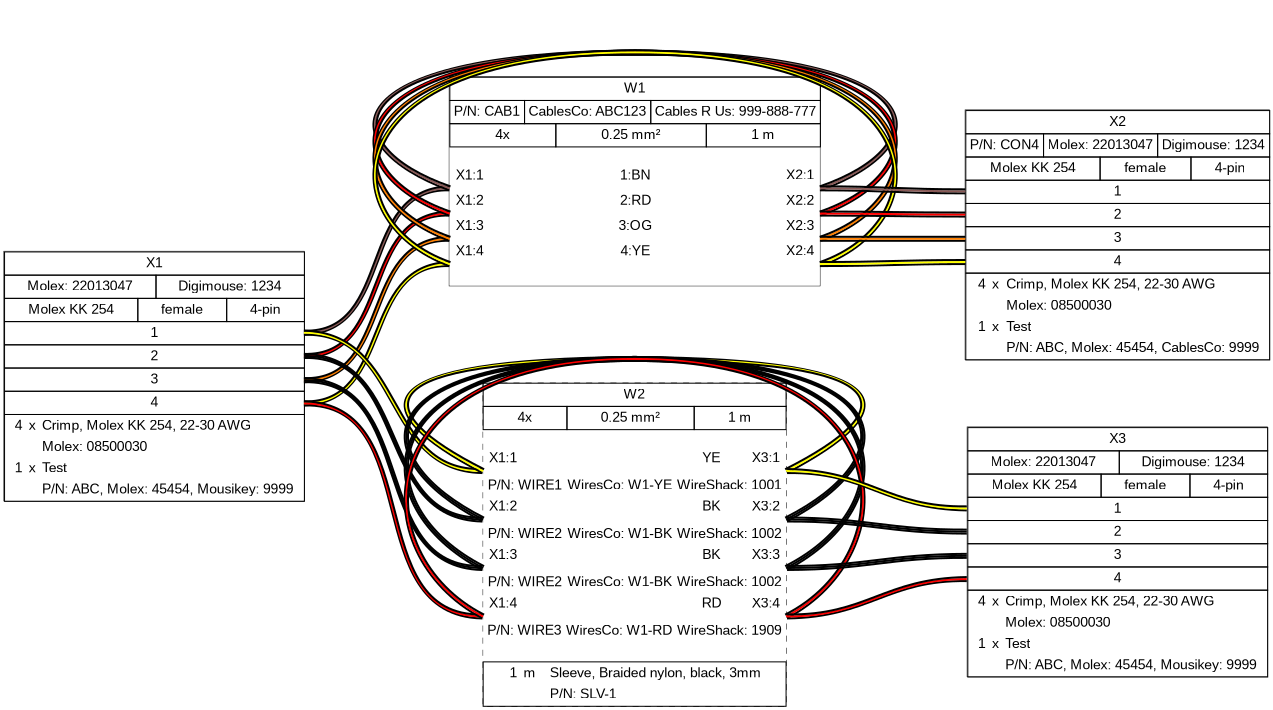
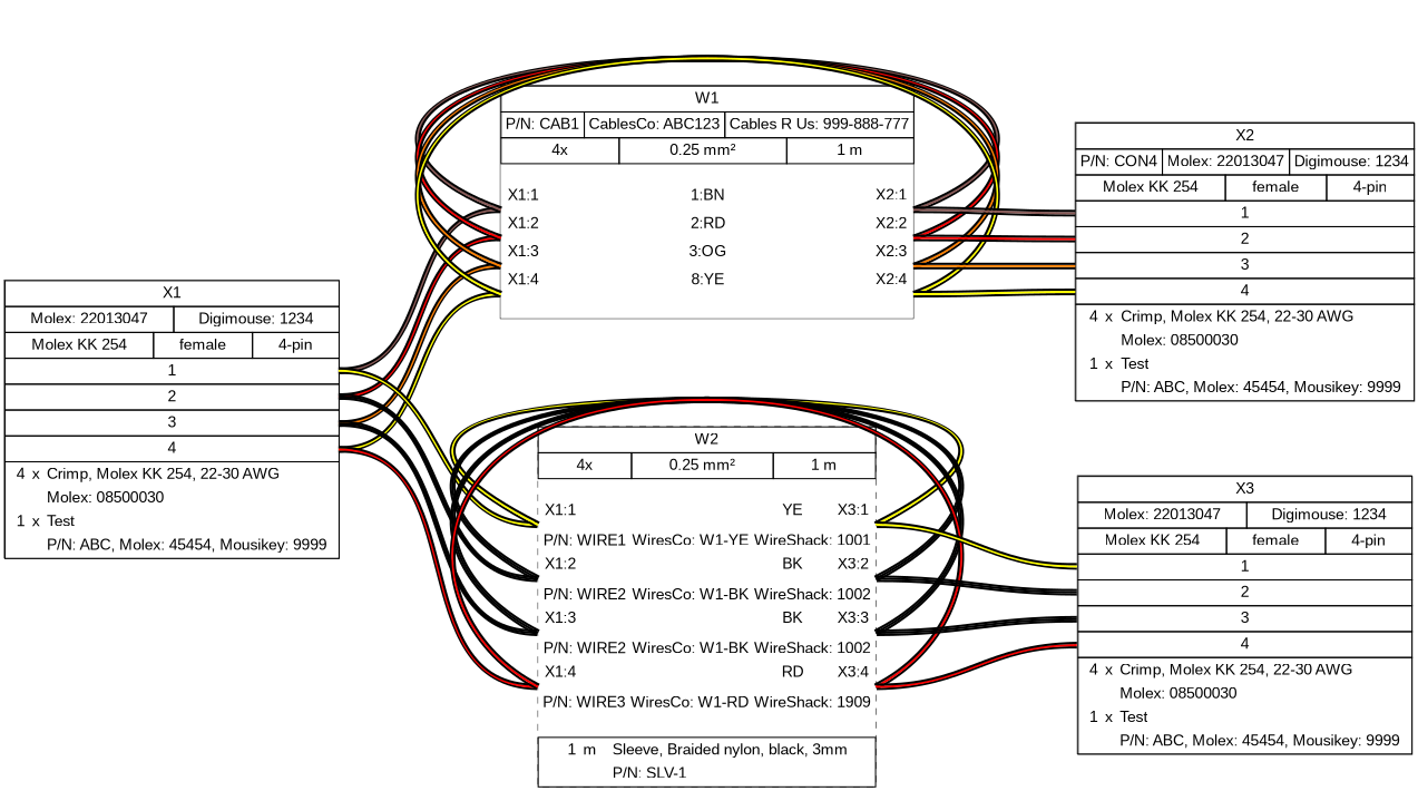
  graph {
    bgcolor="#FFFFFF"
    fontname=arial
    nodesep=0.33
    rankdir=LR
    ranksep=2
    node [fillcolor="#FFFFFF" fontname=arial margin=0 shape=box style=filled]
    edge [color="#000000:#FF0000:#000000" fontname=arial headport="w1:w" style=bold tailport="w1:e"]
    n1 [height=0 label=< <table border="0" cellspacing="0" cellpadding="0" bgcolor="#FFFFFF">  <tr>   <td>    <table border="0" cellborder="1" cellpadding="3" cellspacing="0">     <tr>      <td>X1</td>     </tr>    </table>   </td>  </tr>  <tr>   <td>    <table border="0" cellborder="1" cellpadding="3" cellspacing="0">     <tr>      <td>Molex: 22013047</td>      <td>Digimouse: 1234</td>     </tr>    </table>   </td>  </tr>  <tr>   <td>    <table border="0" cellborder="1" cellpadding="3" cellspacing="0">     <tr>      <td>Molex KK 254</td>      <td>female</td>      <td>4-pin</td>     </tr>    </table>   </td>  </tr>  <tr>   <td>    <table border="0" cellborder="1" cellpadding="3" cellspacing="0">     <tr>            <td port="p1r">1</td>     </tr>     <tr>            <td port="p2r">2</td>     </tr>     <tr>            <td port="p3r">3</td>     </tr>     <tr>            <td port="p4r">4</td>     </tr>    </table>   </td>  </tr>  <tr>   <td>    <table border="1" cellborder="0" cellpadding="3" cellspacing="0">     <tr>      <td></td>      <td align="right">4</td>      <td align="left">x</td>      <td align="left">Crimp, Molex KK 254, 22-30 AWG</td>      <td align="left"></td>     </tr>     <tr>      <td colspan="3"></td>      <td align="left">Molex: 08500030</td>      <td></td>     </tr>     <tr>      <td></td>      <td align="right">1</td>      <td align="left">x</td>      <td align="left">Test</td>      <td align="left"></td>     </tr>     <tr>      <td colspan="3"></td>      <td align="left">P/N: ABC, Molex: 45454, Mousikey: 9999</td>      <td></td>     </tr>    </table>   </td>  </tr> </table> > width=0]
-   n2 [height=0 label=< <table border="0" cellspacing="0" cellpadding="0" bgcolor="#FFFFFF">  <tr>   <td>    <table border="0" cellborder="1" cellpadding="3" cellspacing="0">     <tr>      <td>W1</td>     </tr>    </table>   </td>  </tr>  <tr>   <td>    <table border="0" cellborder="1" cellpadding="3" cellspacing="0">     <tr>      <td>P/N: CAB1</td>      <td>CablesCo: ABC123</td>      <td>Cables R Us: 999-888-777</td>     </tr>    </table>   </td>  </tr>  <tr>   <td>    <table border="0" cellborder="1" cellpadding="3" cellspacing="0">     <tr>      <td>4x</td>      <td>0.25 mm²</td>      <td>1 m</td>     </tr>    </table>   </td>  </tr>  <tr>   <td>    <table border="0" cellborder="0" cellspacing="0">     <tr>      <td>&nbsp;</td>     </tr>     <tr>      <td align="left"> X1:1</td>      <td> </td>      <td>1:BN</td>      <td> </td>      <td align="right">X2:1 </td>     </tr>     <tr>      <td border="0" cellspacing="0" cellpadding="0" colspan="5" height="6" port="w1"></td>     </tr>     <tr>      <td align="left"> X1:2</td>      <td> </td>      <td>2:RD</td>      <td> </td>      <td align="right">X2:2 </td>     </tr>     <tr>      <td border="0" cellspacing="0" cellpadding="0" colspan="5" height="6" port="w2"></td>     </tr>     <tr>      <td align="left"> X1:3</td>      <td> </td>      <td>3:OG</td>      <td> </td>      <td align="right">X2:3 </td>     </tr>     <tr>      <td border="0" cellspacing="0" cellpadding="0" colspan="5" height="6" port="w3"></td>     </tr>     <tr>      <td align="left"> X1:4</td>      <td> </td>      <td>4:YE</td>      <td> </td>      <td align="right">X2:4 </td>     </tr>     <tr>      <td border="0" cellspacing="0" cellpadding="0" colspan="5" height="6" port="w4"></td>     </tr>     <tr>      <td>&nbsp;</td>     </tr>    </table>   </td>  </tr> </table> > width=0]
+   n2 [height=0 label=< <table border="0" cellspacing="0" cellpadding="0" bgcolor="#FFFFFF">  <tr>   <td>    <table border="0" cellborder="1" cellpadding="3" cellspacing="0">     <tr>      <td>W1</td>     </tr>    </table>   </td>  </tr>  <tr>   <td>    <table border="0" cellborder="1" cellpadding="3" cellspacing="0">     <tr>      <td>P/N: CAB1</td>      <td>CablesCo: ABC123</td>      <td>Cables R Us: 999-888-777</td>     </tr>    </table>   </td>  </tr>  <tr>   <td>    <table border="0" cellborder="1" cellpadding="3" cellspacing="0">     <tr>      <td>4x</td>      <td>0.25 mm²</td>      <td>1 m</td>     </tr>    </table>   </td>  </tr>  <tr>   <td>    <table border="0" cellborder="0" cellspacing="0">     <tr>      <td>&nbsp;</td>     </tr>     <tr>      <td align="left"> X1:1</td>      <td> </td>      <td>1:BN</td>      <td> </td>      <td align="right">X2:1 </td>     </tr>     <tr>      <td border="0" cellspacing="0" cellpadding="0" colspan="5" height="6" port="w1"></td>     </tr>     <tr>      <td align="left"> X1:2</td>      <td> </td>      <td>2:RD</td>      <td> </td>      <td align="right">X2:2 </td>     </tr>     <tr>      <td border="0" cellspacing="0" cellpadding="0" colspan="5" height="6" port="w2"></td>     </tr>     <tr>      <td align="left"> X1:3</td>      <td> </td>      <td>3:OG</td>      <td> </td>      <td align="right">X2:3 </td>     </tr>     <tr>      <td border="0" cellspacing="0" cellpadding="0" colspan="5" height="6" port="w3"></td>     </tr>     <tr>      <td align="left"> X1:4</td>      <td> </td>      <td>8:YE</td>      <td> </td>      <td align="right">X2:4 </td>     </tr>     <tr>      <td border="0" cellspacing="0" cellpadding="0" colspan="5" height="6" port="w4"></td>     </tr>     <tr>      <td>&nbsp;</td>     </tr>    </table>   </td>  </tr> </table> > width=0]
    n3 [height=0 label=< <table border="0" cellspacing="0" cellpadding="0" bgcolor="#FFFFFF">  <tr>   <td>    <table border="0" cellborder="1" cellpadding="3" cellspacing="0">     <tr>      <td>W2</td>     </tr>    </table>   </td>  </tr>  <tr>   <td>    <table border="0" cellborder="1" cellpadding="3" cellspacing="0">     <tr>      <td>4x</td>      <td>0.25 mm²</td>      <td>1 m</td>     </tr>    </table>   </td>  </tr>  <tr>   <td>    <table border="0" cellborder="0" cellspacing="0">     <tr>      <td>&nbsp;</td>     </tr>     <tr>      <td align="left"> X1:1</td>      <td> </td>      <td></td>      <td>YE</td>      <td> </td>      <td align="right">X3:1 </td>     </tr>     <tr>      <td border="0" cellspacing="0" cellpadding="0" colspan="6" height="6" port="w1"></td>     </tr>     <tr>      <td colspan="6">       <table border="0" cellborder="0" cellspacing="0">        <tr>         <td>P/N: WIRE1</td>         <td>WiresCo: W1-YE</td>         <td>WireShack: 1001</td>        </tr>       </table>      </td>     </tr>     <tr>      <td align="left"> X1:2</td>      <td> </td>      <td></td>      <td>BK</td>      <td> </td>      <td align="right">X3:2 </td>     </tr>     <tr>      <td border="0" cellspacing="0" cellpadding="0" colspan="6" height="6" port="w2"></td>     </tr>     <tr>      <td colspan="6">       <table border="0" cellborder="0" cellspacing="0">        <tr>         <td>P/N: WIRE2</td>         <td>WiresCo: W1-BK</td>         <td>WireShack: 1002</td>        </tr>       </table>      </td>     </tr>     <tr>      <td align="left"> X1:3</td>      <td> </td>      <td></td>      <td>BK</td>      <td> </td>      <td align="right">X3:3 </td>     </tr>     <tr>      <td border="0" cellspacing="0" cellpadding="0" colspan="6" height="6" port="w3"></td>     </tr>     <tr>      <td colspan="6">       <table border="0" cellborder="0" cellspacing="0">        <tr>         <td>P/N: WIRE2</td>         <td>WiresCo: W1-BK</td>         <td>WireShack: 1002</td>        </tr>       </table>      </td>     </tr>     <tr>      <td align="left"> X1:4</td>      <td> </td>      <td></td>      <td>RD</td>      <td> </td>      <td align="right">X3:4 </td>     </tr>     <tr>      <td border="0" cellspacing="0" cellpadding="0" colspan="6" height="6" port="w4"></td>     </tr>     <tr>      <td colspan="6">       <table border="0" cellborder="0" cellspacing="0">        <tr>         <td>P/N: WIRE3</td>         <td>WiresCo: W1-RD</td>         <td>WireShack: 1909</td>        </tr>       </table>      </td>     </tr>     <tr>      <td>&nbsp;</td>     </tr>    </table>   </td>  </tr>  <tr>   <td>    <table border="1" cellborder="0" cellpadding="3" cellspacing="0">     <tr>      <td></td>      <td align="right">1</td>      <td align="left">m</td>      <td align="left">Sleeve, Braided nylon, black, 3mm</td>      <td align="left"></td>     </tr>     <tr>      <td colspan="3"></td>      <td align="left">P/N: SLV-1</td>      <td></td>     </tr>    </table>   </td>  </tr> </table> > style="filled,dashed" width=0]
-   n4 [height=0 label=< <table border="0" cellspacing="0" cellpadding="0" bgcolor="#FFFFFF">  <tr>   <td>    <table border="0" cellborder="1" cellpadding="3" cellspacing="0">     <tr>      <td>X2</td>     </tr>    </table>   </td>  </tr>  <tr>   <td>    <table border="0" cellborder="1" cellpadding="3" cellspacing="0">     <tr>      <td>P/N: CON4</td>      <td>Molex: 22013047</td>      <td>Digimouse: 1234</td>     </tr>    </table>   </td>  </tr>  <tr>   <td>    <table border="0" cellborder="1" cellpadding="3" cellspacing="0">     <tr>      <td>Molex KK 254</td>      <td>female</td>      <td>4-pin</td>     </tr>    </table>   </td>  </tr>  <tr>   <td>    <table border="0" cellborder="1" cellpadding="3" cellspacing="0">     <tr>      <td port="p1l">1</td>           </tr>     <tr>      <td port="p2l">2</td>           </tr>     <tr>      <td port="p3l">3</td>           </tr>     <tr>      <td port="p4l">4</td>           </tr>    </table>   </td>  </tr>  <tr>   <td>    <table border="1" cellborder="0" cellpadding="3" cellspacing="0">     <tr>      <td></td>      <td align="right">4</td>      <td align="left">x</td>      <td align="left">Crimp, Molex KK 254, 22-30 AWG</td>      <td align="left"></td>     </tr>     <tr>      <td colspan="3"></td>      <td align="left">Molex: 08500030</td>      <td></td>     </tr>     <tr>      <td></td>      <td align="right">1</td>      <td align="left">x</td>      <td align="left">Test</td>      <td align="left"></td>     </tr>     <tr>      <td colspan="3"></td>      <td align="left">P/N: ABC, Molex: 45454, CablesCo: 9999</td>      <td></td>     </tr>    </table>   </td>  </tr> </table> > width=0]
+   n4 [height=0 label=< <table border="0" cellspacing="0" cellpadding="0" bgcolor="#FFFFFF">  <tr>   <td>    <table border="0" cellborder="1" cellpadding="3" cellspacing="0">     <tr>      <td>X2</td>     </tr>    </table>   </td>  </tr>  <tr>   <td>    <table border="0" cellborder="1" cellpadding="3" cellspacing="0">     <tr>      <td>P/N: CON4</td>      <td>Molex: 22013047</td>      <td>Digimouse: 1234</td>     </tr>    </table>   </td>  </tr>  <tr>   <td>    <table border="0" cellborder="1" cellpadding="3" cellspacing="0">     <tr>      <td>Molex KK 254</td>      <td>female</td>      <td>4-pin</td>     </tr>    </table>   </td>  </tr>  <tr>   <td>    <table border="0" cellborder="1" cellpadding="3" cellspacing="0">     <tr>      <td port="p1l">1</td>           </tr>     <tr>      <td port="p2l">2</td>           </tr>     <tr>      <td port="p3l">3</td>           </tr>     <tr>      <td port="p4l">4</td>           </tr>    </table>   </td>  </tr>  <tr>   <td>    <table border="1" cellborder="0" cellpadding="3" cellspacing="0">     <tr>      <td></td>      <td align="right">4</td>      <td align="left">x</td>      <td align="left">Crimp, Molex KK 254, 22-30 AWG</td>      <td align="left"></td>     </tr>     <tr>      <td colspan="3"></td>      <td align="left">Molex: 08500030</td>      <td></td>     </tr>     <tr>      <td></td>      <td align="right">1</td>      <td align="left">x</td>      <td align="left">Test</td>      <td align="left"></td>     </tr>     <tr>      <td colspan="3"></td>      <td align="left">P/N: ABC, Molex: 45454, Mousikey: 9999</td>      <td></td>     </tr>    </table>   </td>  </tr> </table> > width=0]
    n5 [height=0 label=< <table border="0" cellspacing="0" cellpadding="0" bgcolor="#FFFFFF">  <tr>   <td>    <table border="0" cellborder="1" cellpadding="3" cellspacing="0">     <tr>      <td>X3</td>     </tr>    </table>   </td>  </tr>  <tr>   <td>    <table border="0" cellborder="1" cellpadding="3" cellspacing="0">     <tr>      <td>Molex: 22013047</td>      <td>Digimouse: 1234</td>     </tr>    </table>   </td>  </tr>  <tr>   <td>    <table border="0" cellborder="1" cellpadding="3" cellspacing="0">     <tr>      <td>Molex KK 254</td>      <td>female</td>      <td>4-pin</td>     </tr>    </table>   </td>  </tr>  <tr>   <td>    <table border="0" cellborder="1" cellpadding="3" cellspacing="0">     <tr>      <td port="p1l">1</td>           </tr>     <tr>      <td port="p2l">2</td>           </tr>     <tr>      <td port="p3l">3</td>           </tr>     <tr>      <td port="p4l">4</td>           </tr>    </table>   </td>  </tr>  <tr>   <td>    <table border="1" cellborder="0" cellpadding="3" cellspacing="0">     <tr>      <td></td>      <td align="right">4</td>      <td align="left">x</td>      <td align="left">Crimp, Molex KK 254, 22-30 AWG</td>      <td align="left"></td>     </tr>     <tr>      <td colspan="3"></td>      <td align="left">Molex: 08500030</td>      <td></td>     </tr>     <tr>      <td></td>      <td align="right">1</td>      <td align="left">x</td>      <td align="left">Test</td>      <td align="left"></td>     </tr>     <tr>      <td colspan="3"></td>      <td align="left">P/N: ABC, Molex: 45454, Mousikey: 9999</td>      <td></td>     </tr>    </table>   </td>  </tr> </table> > width=0]
    n1 -- n2 [color="#000000:#895956:#000000" tailport="p1r:e"]
    n1 -- n2 [headport="w2:w" tailport="p2r:e"]
    n1 -- n2 [color="#000000:#FF8000:#000000" headport="w3:w" tailport="p3r:e"]
    n1 -- n2 [color="#000000:#FFFF00:#000000" headport="w4:w" tailport="p4r:e"]
    n1 -- n3 [color="#000000:#FFFF00:#000000" tailport="p1r:e"]
    n1 -- n3 [color="#000000:#000000:#000000" headport="w2:w" tailport="p2r:e"]
    n1 -- n3 [color="#000000:#000000:#000000" headport="w3:w" tailport="p3r:e"]
    n1 -- n3 [headport="w4:w" tailport="p4r:e"]
    n2 -- n2 [color="#000000:#895956:#000000" straight=straight]
    n2 -- n2 [headport="w2:w" straight=straight tailport="w2:e"]
    n2 -- n2 [color="#000000:#FF8000:#000000" headport="w3:w" straight=straight tailport="w3:e"]
    n2 -- n2 [color="#000000:#FFFF00:#000000" headport="w4:w" straight=straight tailport="w4:e"]
    n2 -- n4 [color="#000000:#895956:#000000" headport="p1l:w"]
    n2 -- n4 [headport="p2l:w" tailport="w2:e"]
    n2 -- n4 [color="#000000:#FF8000:#000000" headport="p3l:w" tailport="w3:e"]
    n2 -- n4 [color="#000000:#FFFF00:#000000" headport="p4l:w" tailport="w4:e"]
    n3 -- n3 [color="#000000:#FFFF00:#000000" straight=straight]
    n3 -- n3 [color="#000000:#000000:#000000" headport="w2:w" straight=straight tailport="w2:e"]
    n3 -- n3 [color="#000000:#000000:#000000" headport="w3:w" straight=straight tailport="w3:e"]
    n3 -- n3 [headport="w4:w" straight=straight tailport="w4:e"]
    n3 -- n5 [color="#000000:#FFFF00:#000000" headport="p1l:w"]
    n3 -- n5 [color="#000000:#000000:#000000" headport="p2l:w" tailport="w2:e"]
    n3 -- n5 [color="#000000:#000000:#000000" headport="p3l:w" tailport="w3:e"]
    n3 -- n5 [headport="p4l:w" tailport="w4:e"]
  }
